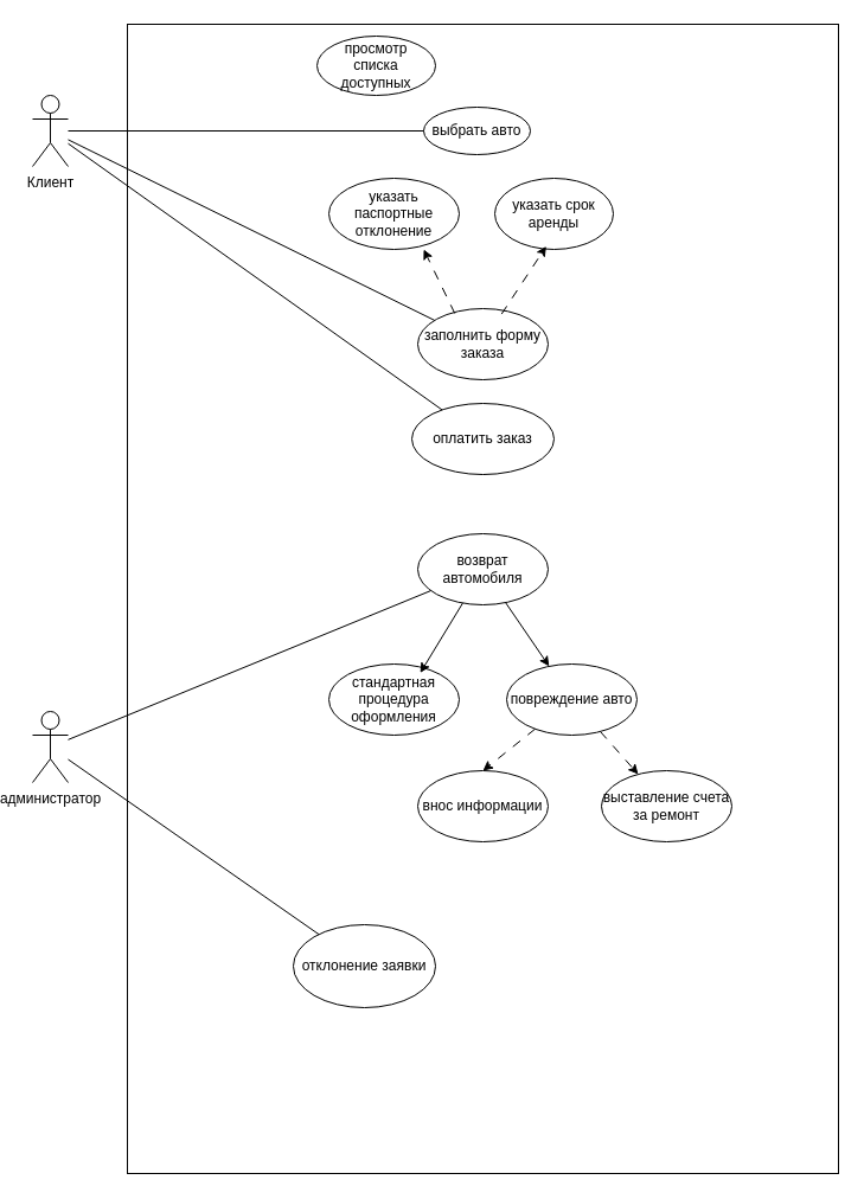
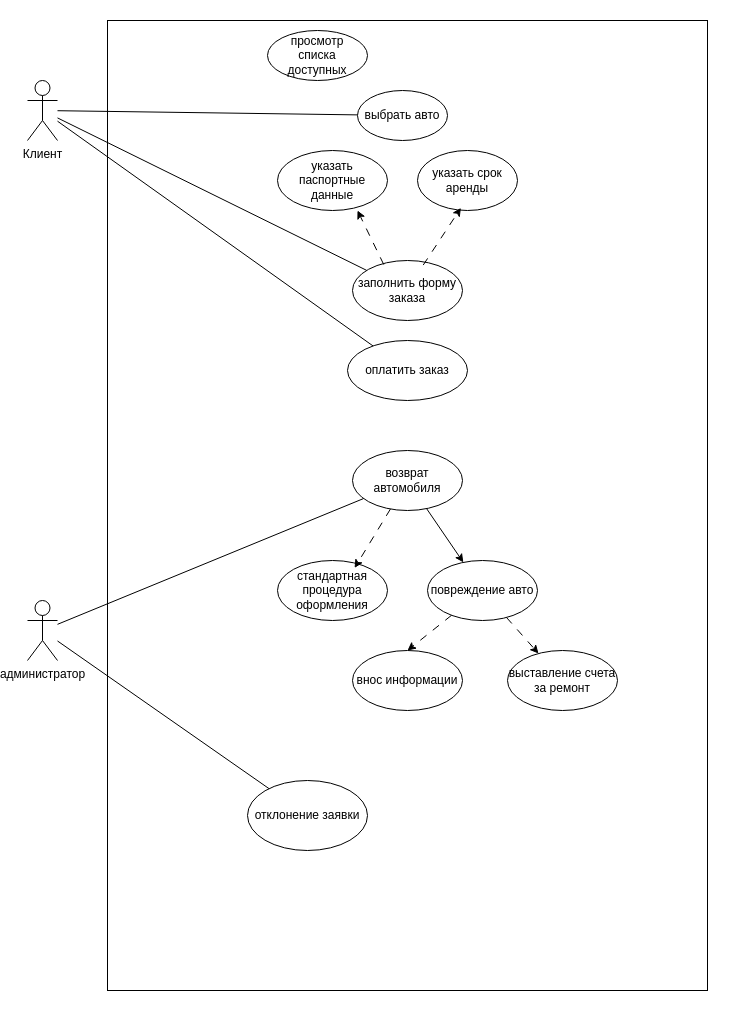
  <mxCell id="0" />
  <mxCell id="1" parent="0" />
  <mxCell id="2" value="" style="rounded=0;whiteSpace=wrap;html=1;" vertex="1" parent="1"><mxGeometry x="100" y="20" width="600" height="970" as="geometry" /></mxCell>
  <mxCell id="3" value="Клиент&lt;div&gt;&lt;br&gt;&lt;/div&gt;" style="shape=umlActor;verticalLabelPosition=bottom;verticalAlign=top;html=1;outlineConnect=0;" vertex="1" parent="1"><mxGeometry x="20" y="80" width="30" height="60" as="geometry" /></mxCell>
- <mxCell id="4" value="выбрать авто" style="ellipse;whiteSpace=wrap;html=1;" vertex="1" parent="1"><mxGeometry x="350" y="90" width="90" height="40" as="geometry" /></mxCell>
+ <mxCell id="4" value="выбрать авто" style="ellipse;whiteSpace=wrap;html=1;" vertex="1" parent="1"><mxGeometry x="350" y="90" width="90" height="50" as="geometry" /></mxCell>
  <mxCell id="5" value="просмотр&lt;div&gt;списка&lt;/div&gt;&lt;div&gt;доступных&lt;/div&gt;" style="ellipse;whiteSpace=wrap;html=1;" vertex="1" parent="1"><mxGeometry x="260" y="30" width="100" height="50" as="geometry" /></mxCell>
  <mxCell id="6" value="" style="endArrow=none;html=1;rounded=0;" edge="1" parent="1" source="3" target="4"><mxGeometry width="50" height="50" relative="1" as="geometry"><mxPoint x="380" y="370" as="sourcePoint" /><mxPoint x="430" y="320" as="targetPoint" /></mxGeometry></mxCell>
  <mxCell id="7" value="заполнить форму&lt;div&gt;заказа&lt;/div&gt;" style="ellipse;whiteSpace=wrap;html=1;" vertex="1" parent="1"><mxGeometry x="345" y="260" width="110" height="60" as="geometry" /></mxCell>
  <mxCell id="8" value="" style="endArrow=none;html=1;rounded=0;" edge="1" parent="1" source="3" target="7"><mxGeometry width="50" height="50" relative="1" as="geometry"><mxPoint x="380" y="370" as="sourcePoint" /><mxPoint x="430" y="320" as="targetPoint" /></mxGeometry></mxCell>
- <mxCell id="9" value="указать паспортные&lt;div&gt;отклонение&lt;/div&gt;" style="ellipse;whiteSpace=wrap;html=1;" vertex="1" parent="1"><mxGeometry x="270" y="150" width="110" height="60" as="geometry" /></mxCell>
+ <mxCell id="9" value="указать паспортные&lt;div&gt;данные&lt;/div&gt;" style="ellipse;whiteSpace=wrap;html=1;" vertex="1" parent="1"><mxGeometry x="270" y="150" width="110" height="60" as="geometry" /></mxCell>
  <mxCell id="10" value="указать срок&lt;div&gt;аренды&lt;/div&gt;" style="ellipse;whiteSpace=wrap;html=1;" vertex="1" parent="1"><mxGeometry x="410" y="150" width="100" height="60" as="geometry" /></mxCell>
  <mxCell id="11" value="" style="endArrow=classic;html=1;rounded=0;exitX=0.284;exitY=0.067;exitDx=0;exitDy=0;exitPerimeter=0;dashed=1;dashPattern=8 8;" edge="1" parent="1" source="7"><mxGeometry width="50" height="50" relative="1" as="geometry"><mxPoint x="380" y="370" as="sourcePoint" /><mxPoint x="350" y="210" as="targetPoint" /></mxGeometry></mxCell>
  <mxCell id="12" value="" style="endArrow=classic;html=1;rounded=0;exitX=0.643;exitY=0.076;exitDx=0;exitDy=0;exitPerimeter=0;entryX=0.434;entryY=0.957;entryDx=0;entryDy=0;entryPerimeter=0;dashed=1;dashPattern=8 8;" edge="1" parent="1" source="7" target="10"><mxGeometry width="50" height="50" relative="1" as="geometry"><mxPoint x="380" y="370" as="sourcePoint" /><mxPoint x="430" y="320" as="targetPoint" /></mxGeometry></mxCell>
  <mxCell id="13" value="оплатить заказ" style="ellipse;whiteSpace=wrap;html=1;" vertex="1" parent="1"><mxGeometry x="340" y="340" width="120" height="60" as="geometry" /></mxCell>
  <mxCell id="14" value="" style="endArrow=none;html=1;rounded=0;" edge="1" parent="1" source="3" target="13"><mxGeometry width="50" height="50" relative="1" as="geometry"><mxPoint x="380" y="390" as="sourcePoint" /><mxPoint x="430" y="340" as="targetPoint" /></mxGeometry></mxCell>
  <mxCell id="15" value="администратор&lt;div&gt;&lt;br&gt;&lt;/div&gt;" style="shape=umlActor;verticalLabelPosition=bottom;verticalAlign=top;html=1;outlineConnect=0;" vertex="1" parent="1"><mxGeometry x="20" y="600" width="30" height="60" as="geometry" /></mxCell>
  <mxCell id="16" value="возврат автомобиля" style="ellipse;whiteSpace=wrap;html=1;" vertex="1" parent="1"><mxGeometry x="345" y="450" width="110" height="60" as="geometry" /></mxCell>
  <mxCell id="17" value="" style="endArrow=none;html=1;rounded=0;" edge="1" parent="1" source="15" target="16"><mxGeometry width="50" height="50" relative="1" as="geometry"><mxPoint x="380" y="460" as="sourcePoint" /><mxPoint x="430" y="410" as="targetPoint" /></mxGeometry></mxCell>
  <mxCell id="18" value="стандартная процедура&lt;div&gt;оформления&lt;/div&gt;" style="ellipse;whiteSpace=wrap;html=1;" vertex="1" parent="1"><mxGeometry x="270" y="560" width="110" height="60" as="geometry" /></mxCell>
- <mxCell id="19" value="" style="endArrow=classic;html=1;rounded=0;entryX=0.701;entryY=0.124;entryDx=0;entryDy=0;entryPerimeter=0;dashed=0;dashPattern=8 8;" edge="1" parent="1" source="16" target="18"><mxGeometry width="50" height="50" relative="1" as="geometry"><mxPoint x="380" y="460" as="sourcePoint" /><mxPoint x="430" y="410" as="targetPoint" /></mxGeometry></mxCell>
+ <mxCell id="19" value="" style="endArrow=classic;html=1;rounded=0;entryX=0.701;entryY=0.124;entryDx=0;entryDy=0;entryPerimeter=0;dashed=1;dashPattern=8 8;" edge="1" parent="1" source="16" target="18"><mxGeometry width="50" height="50" relative="1" as="geometry"><mxPoint x="380" y="460" as="sourcePoint" /><mxPoint x="430" y="410" as="targetPoint" /></mxGeometry></mxCell>
  <mxCell id="20" value="повреждение авто" style="ellipse;whiteSpace=wrap;html=1;" vertex="1" parent="1"><mxGeometry x="420" y="560" width="110" height="60" as="geometry" /></mxCell>
  <mxCell id="21" value="внос информации&lt;span style=&quot;text-wrap: nowrap; color: rgba(0, 0, 0, 0); font-family: monospace; font-size: 0px; text-align: start;&quot;&gt;%3CmxGraphModel%3E%3Croot%3E%3CmxCell%20id%3D%220%22%2F%3E%3CmxCell%20id%3D%221%22%20parent%3D%220%22%2F%3E%3CmxCell%20id%3D%222%22%20value%3D%22%D1%81%D1%82%D0%B0%D0%BD%D0%B4%D0%B0%D1%80%D1%82%D0%BD%D0%B0%D1%8F%20%D0%BF%D1%80%D0%BE%D1%86%D0%B5%D0%B4%D1%83%D1%80%D0%B0%26lt%3Bdiv%26gt%3B%D0%BE%D1%84%D0%BE%D1%80%D0%BC%D0%BB%D0%B5%D0%BD%D0%B8%D1%8F%26lt%3B%2Fdiv%26gt%3B%22%20style%3D%22ellipse%3BwhiteSpace%3Dwrap%3Bhtml%3D1%3B%22%20vertex%3D%221%22%20parent%3D%221%22%3E%3CmxGeometry%20x%3D%22300%22%20y%3D%22620%22%20width%3D%22110%22%20height%3D%2260%22%20as%3D%22geometry%22%2F%3E%3C%2FmxCell%3E%3C%2Froot%3E%3C%2FmxGraphModel%3E&lt;/span&gt;" style="ellipse;whiteSpace=wrap;html=1;" vertex="1" parent="1"><mxGeometry x="345" y="650" width="110" height="60" as="geometry" /></mxCell>
  <mxCell id="22" value="выставление счета за ремонт" style="ellipse;whiteSpace=wrap;html=1;" vertex="1" parent="1"><mxGeometry x="500" y="650" width="110" height="60" as="geometry" /></mxCell>
  <mxCell id="23" value="" style="endArrow=classic;html=1;rounded=0;entryX=0.5;entryY=0;entryDx=0;entryDy=0;dashed=1;dashPattern=8 8;" edge="1" parent="1" source="20" target="21"><mxGeometry width="50" height="50" relative="1" as="geometry"><mxPoint x="380" y="590" as="sourcePoint" /><mxPoint x="430" y="540" as="targetPoint" /></mxGeometry></mxCell>
  <mxCell id="24" value="" style="endArrow=classic;html=1;rounded=0;dashed=1;dashPattern=8 8;" edge="1" parent="1" source="20" target="22"><mxGeometry width="50" height="50" relative="1" as="geometry"><mxPoint x="380" y="590" as="sourcePoint" /><mxPoint x="430" y="540" as="targetPoint" /></mxGeometry></mxCell>
  <mxCell id="25" value="" style="endArrow=classic;html=1;rounded=0;" edge="1" parent="1" source="16" target="20"><mxGeometry width="50" height="50" relative="1" as="geometry"><mxPoint x="380" y="590" as="sourcePoint" /><mxPoint x="430" y="540" as="targetPoint" /></mxGeometry></mxCell>
  <mxCell id="26" value="отклонение заявки" style="ellipse;whiteSpace=wrap;html=1;" vertex="1" parent="1"><mxGeometry x="240" y="780" width="120" height="70" as="geometry" /></mxCell>
  <mxCell id="27" value="" style="endArrow=none;html=1;rounded=0;" edge="1" parent="1" source="15" target="26"><mxGeometry width="50" height="50" relative="1" as="geometry"><mxPoint x="380" y="790" as="sourcePoint" /><mxPoint x="430" y="740" as="targetPoint" /></mxGeometry></mxCell>
